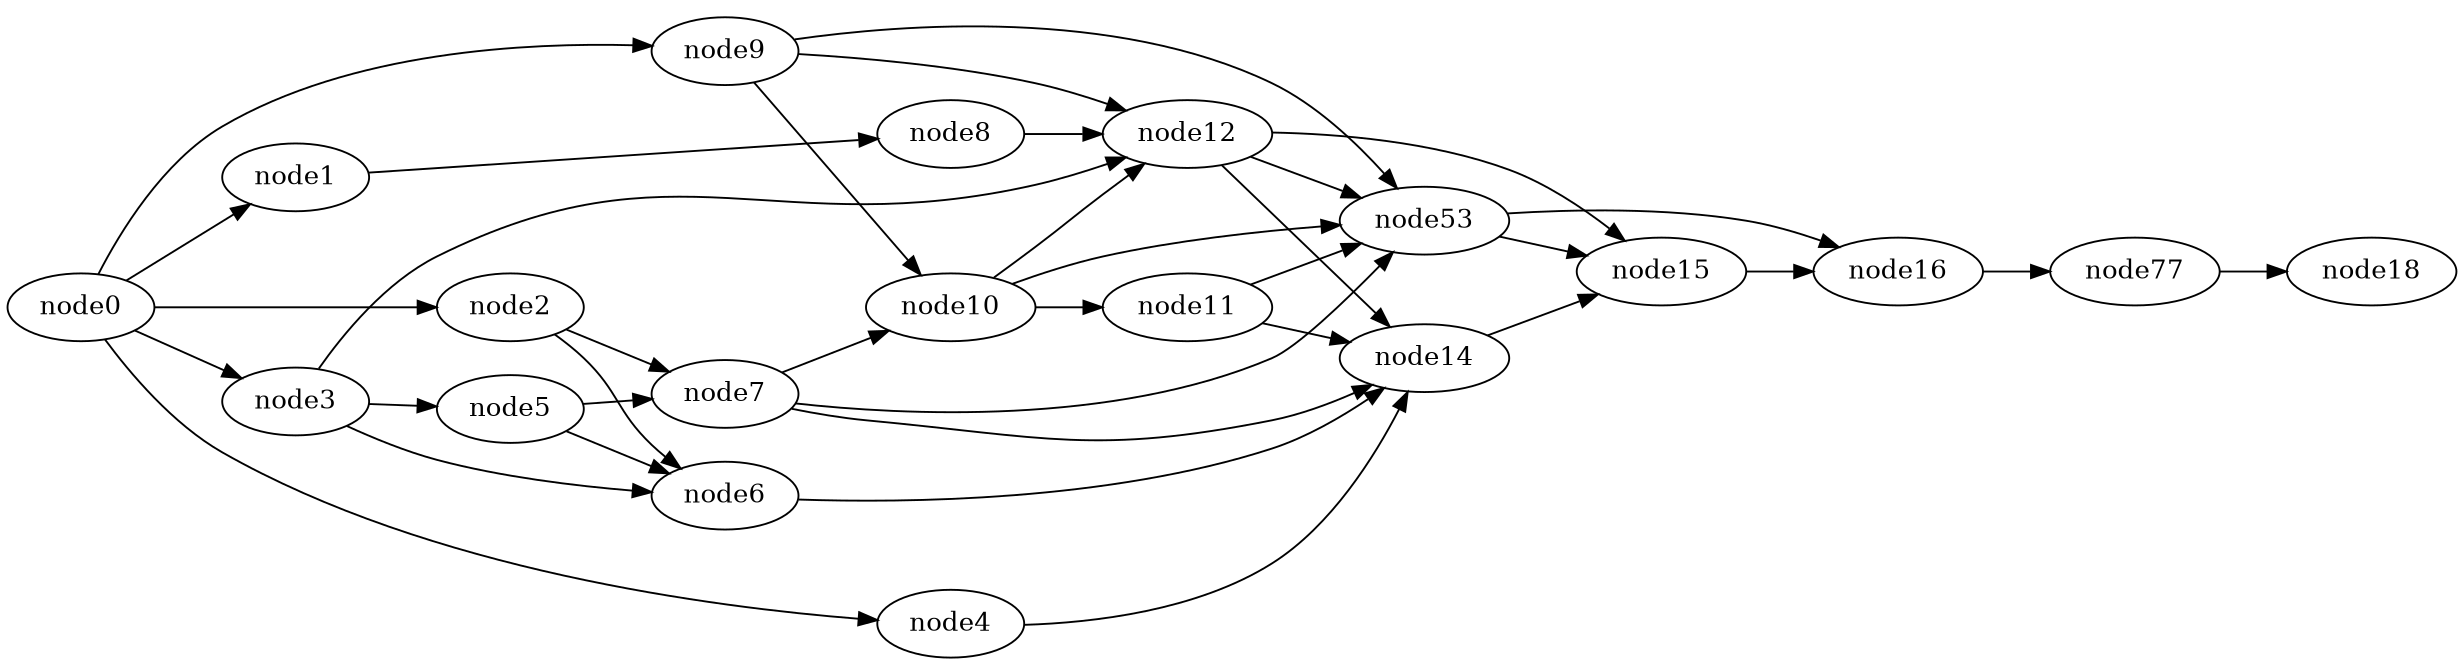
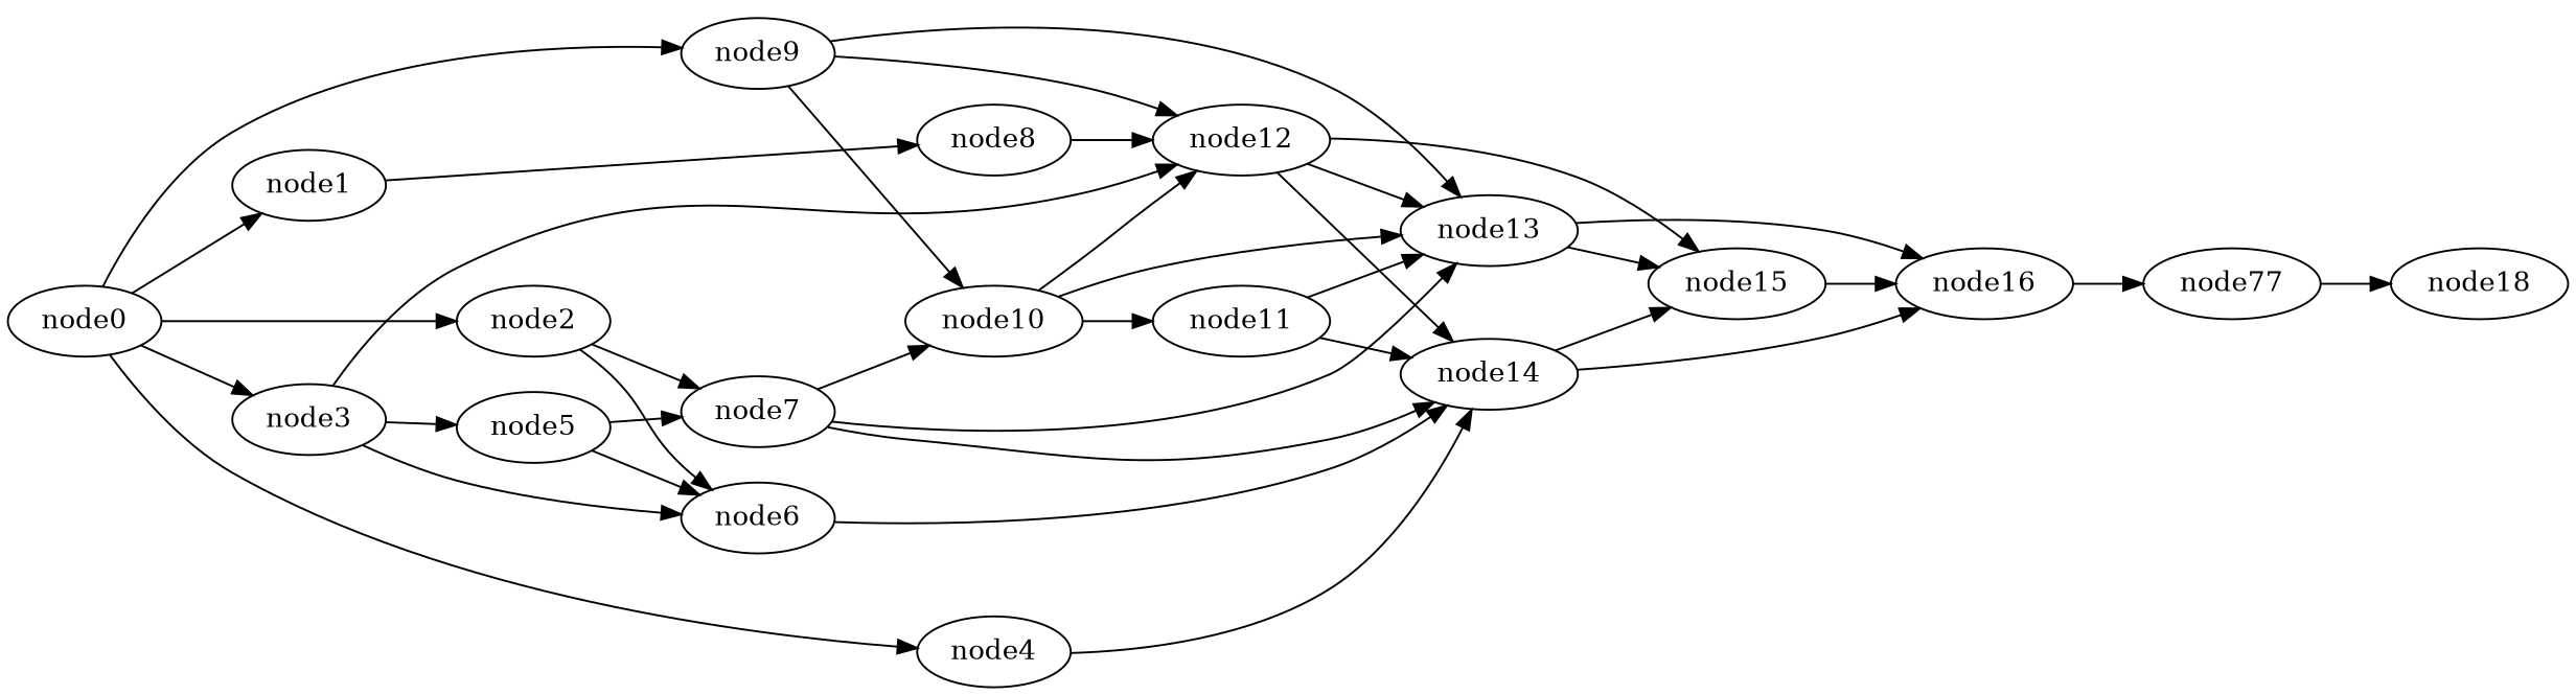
  digraph {
    rankdir=LR
    n1 [label=node77]
    node18
    node16
    node15
    node14
-   node13 [label=node53]
+   node13
    node12
    node11
    node10
    node9
    node8
    node7
    node6
    node5
    node4
    node3
    node2
    node1
    node0
    n1 -> node18
    node16 -> n1
    node15 -> node16
+   node14 -> node16
    node14 -> node15
    node13 -> node16
    node13 -> node15
    node12 -> node15
    node12 -> node14
    node12 -> node13
    node11 -> node14
    node11 -> node13
    node10 -> node13
    node10 -> node12
    node10 -> node11
    node9 -> node13
    node9 -> node12
    node9 -> node10
    node8 -> node12
    node7 -> node14
    node7 -> node13
    node7 -> node10
    node6 -> node14
    node5 -> node7
    node5 -> node6
    node4 -> node14
    node3 -> node12
    node3 -> node6
    node3 -> node5
    node2 -> node7
    node2 -> node6
    node1 -> node8
    node0 -> node9
    node0 -> node4
    node0 -> node3
    node0 -> node2
    node0 -> node1
  }
